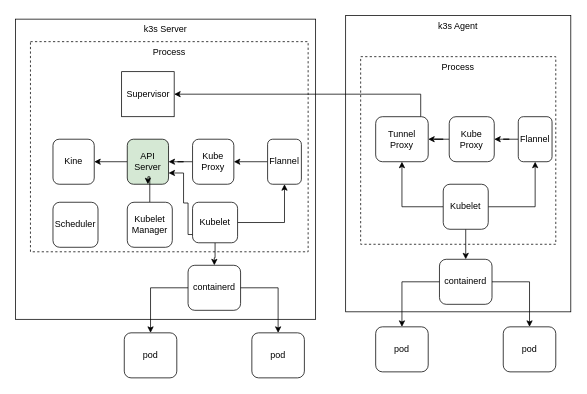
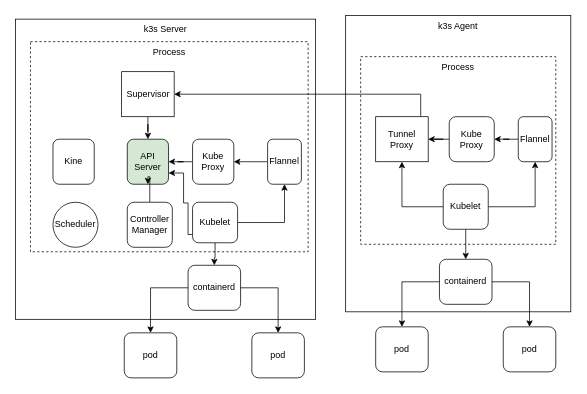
  <mxCell id="0" />
  <mxCell id="1" parent="0" />
  <mxCell id="2" value="k3s Server" style="rounded=0;whiteSpace=wrap;html=1;verticalAlign=top;" vertex="1" parent="1"><mxGeometry x="20" y="25" width="400" height="400" as="geometry" /></mxCell>
  <mxCell id="3" value="Process" style="rounded=0;whiteSpace=wrap;html=1;verticalAlign=top;dashed=1;" vertex="1" parent="1"><mxGeometry x="40" y="55" width="370" height="280" as="geometry" /></mxCell>
+ <mxCell id="4" style="edgeStyle=orthogonalEdgeStyle;rounded=0;orthogonalLoop=1;jettySize=auto;html=1;entryX=0.5;entryY=0;entryDx=0;entryDy=0;" edge="1" parent="1" source="5" target="21"><mxGeometry relative="1" as="geometry" /></mxCell>
  <mxCell id="5" value="Supervisor" style="rounded=0;whiteSpace=wrap;html=1;" vertex="1" parent="1"><mxGeometry x="161.5" y="95" width="70" height="60" as="geometry" /></mxCell>
  <mxCell id="6" value="k3s Agent" style="rounded=0;whiteSpace=wrap;html=1;verticalAlign=top;" vertex="1" parent="1"><mxGeometry x="460" y="20" width="300" height="395" as="geometry" /></mxCell>
  <mxCell id="7" value="Process" style="rounded=0;whiteSpace=wrap;html=1;verticalAlign=top;dashed=1;" vertex="1" parent="1"><mxGeometry x="480" y="75" width="260" height="250" as="geometry" /></mxCell>
  <mxCell id="8" style="edgeStyle=orthogonalEdgeStyle;rounded=0;orthogonalLoop=1;jettySize=auto;html=1;" edge="1" parent="1" source="9" target="5"><mxGeometry relative="1" as="geometry"><Array as="points"><mxPoint x="560" y="125" /></Array></mxGeometry></mxCell>
- <mxCell id="9" value="Tunnel Proxy" style="rounded=1;whiteSpace=wrap;html=1;" vertex="1" parent="1"><mxGeometry x="500" y="155" width="70" height="60" as="geometry" /></mxCell>
+ <mxCell id="9" value="Tunnel Proxy" style="whiteSpace=wrap;html=1;rounded=0;" vertex="1" parent="1"><mxGeometry x="500" y="155" width="70" height="60" as="geometry" /></mxCell>
  <mxCell id="10" style="edgeStyle=orthogonalEdgeStyle;rounded=0;orthogonalLoop=1;jettySize=auto;html=1;entryX=1;entryY=0.5;entryDx=0;entryDy=0;" edge="1" parent="1" source="11" target="9"><mxGeometry relative="1" as="geometry" /></mxCell>
  <mxCell id="11" value="Kube Proxy" style="rounded=1;whiteSpace=wrap;html=1;" vertex="1" parent="1"><mxGeometry x="598" y="155" width="60" height="60" as="geometry" /></mxCell>
  <mxCell id="12" style="edgeStyle=orthogonalEdgeStyle;rounded=0;orthogonalLoop=1;jettySize=auto;html=1;entryX=1;entryY=0.5;entryDx=0;entryDy=0;" edge="1" parent="1" source="13" target="11"><mxGeometry relative="1" as="geometry" /></mxCell>
  <mxCell id="13" value="Flannel" style="rounded=1;whiteSpace=wrap;html=1;" vertex="1" parent="1"><mxGeometry x="690" y="155" width="45" height="60" as="geometry" /></mxCell>
  <mxCell id="14" style="edgeStyle=orthogonalEdgeStyle;rounded=0;orthogonalLoop=1;jettySize=auto;html=1;exitX=0;exitY=0.5;exitDx=0;exitDy=0;entryX=0.5;entryY=1;entryDx=0;entryDy=0;" edge="1" parent="1" source="17" target="9"><mxGeometry relative="1" as="geometry" /></mxCell>
  <mxCell id="15" style="edgeStyle=orthogonalEdgeStyle;rounded=0;orthogonalLoop=1;jettySize=auto;html=1;entryX=0.5;entryY=1;entryDx=0;entryDy=0;" edge="1" parent="1" source="17" target="13"><mxGeometry relative="1" as="geometry" /></mxCell>
  <mxCell id="16" style="edgeStyle=orthogonalEdgeStyle;rounded=0;orthogonalLoop=1;jettySize=auto;html=1;entryX=0.5;entryY=0;entryDx=0;entryDy=0;" edge="1" parent="1" source="17" target="36"><mxGeometry relative="1" as="geometry" /></mxCell>
  <mxCell id="17" value="Kubelet" style="rounded=1;whiteSpace=wrap;html=1;" vertex="1" parent="1"><mxGeometry x="590" y="245" width="60" height="60" as="geometry" /></mxCell>
  <mxCell id="18" style="edgeStyle=orthogonalEdgeStyle;rounded=0;orthogonalLoop=1;jettySize=auto;html=1;entryX=1;entryY=0.5;entryDx=0;entryDy=0;" edge="1" parent="1" source="19" target="24"><mxGeometry relative="1" as="geometry" /></mxCell>
  <mxCell id="19" value="Flannel" style="rounded=1;whiteSpace=wrap;html=1;" vertex="1" parent="1"><mxGeometry x="356" y="185" width="45" height="60" as="geometry" /></mxCell>
- <mxCell id="20" style="edgeStyle=orthogonalEdgeStyle;rounded=0;orthogonalLoop=1;jettySize=auto;html=1;entryX=1;entryY=0.5;entryDx=0;entryDy=0;" edge="1" parent="1" source="21" target="22"><mxGeometry relative="1" as="geometry" /></mxCell>
  <mxCell id="21" value="API Server" style="rounded=1;whiteSpace=wrap;html=1;fillColor=#d5e8d4;" vertex="1" parent="1"><mxGeometry x="169" y="185" width="55" height="60" as="geometry" /></mxCell>
  <mxCell id="22" value="Kine" style="rounded=1;whiteSpace=wrap;html=1;" vertex="1" parent="1"><mxGeometry x="70" y="185" width="55" height="60" as="geometry" /></mxCell>
  <mxCell id="23" style="edgeStyle=orthogonalEdgeStyle;rounded=0;orthogonalLoop=1;jettySize=auto;html=1;entryX=1;entryY=0.5;entryDx=0;entryDy=0;" edge="1" parent="1" source="24" target="21"><mxGeometry relative="1" as="geometry" /></mxCell>
  <mxCell id="24" value="Kube Proxy" style="rounded=1;whiteSpace=wrap;html=1;" vertex="1" parent="1"><mxGeometry x="256" y="185" width="55" height="60" as="geometry" /></mxCell>
  <mxCell id="25" style="edgeStyle=orthogonalEdgeStyle;rounded=0;orthogonalLoop=1;jettySize=auto;html=1;entryX=0.5;entryY=1;entryDx=0;entryDy=0;" edge="1" parent="1" source="28" target="19"><mxGeometry relative="1" as="geometry" /></mxCell>
  <mxCell id="26" style="edgeStyle=orthogonalEdgeStyle;rounded=0;orthogonalLoop=1;jettySize=auto;html=1;entryX=1;entryY=0.75;entryDx=0;entryDy=0;" edge="1" parent="1" source="28" target="21"><mxGeometry relative="1" as="geometry"><Array as="points"><mxPoint x="250" y="312" /><mxPoint x="250" y="270" /><mxPoint x="244" y="270" /><mxPoint x="244" y="230" /></Array></mxGeometry></mxCell>
  <mxCell id="27" style="edgeStyle=orthogonalEdgeStyle;rounded=0;orthogonalLoop=1;jettySize=auto;html=1;" edge="1" parent="1" source="28" target="30"><mxGeometry relative="1" as="geometry" /></mxCell>
  <mxCell id="28" value="Kubelet" style="rounded=1;whiteSpace=wrap;html=1;" vertex="1" parent="1"><mxGeometry x="256" y="269" width="60" height="54" as="geometry" /></mxCell>
  <mxCell id="29" value="" style="group" vertex="1" connectable="0" parent="1"><mxGeometry x="165" y="353" width="240" height="150" as="geometry" /></mxCell>
  <mxCell id="30" value="containerd" style="rounded=1;whiteSpace=wrap;html=1;" vertex="1" parent="29"><mxGeometry x="85" width="70" height="60" as="geometry" /></mxCell>
  <mxCell id="31" value="pod" style="rounded=1;whiteSpace=wrap;html=1;" vertex="1" parent="29"><mxGeometry x="170" y="90" width="70" height="60" as="geometry" /></mxCell>
  <mxCell id="32" style="edgeStyle=orthogonalEdgeStyle;rounded=0;orthogonalLoop=1;jettySize=auto;html=1;entryX=0.5;entryY=0;entryDx=0;entryDy=0;" edge="1" parent="29" source="30" target="31"><mxGeometry relative="1" as="geometry" /></mxCell>
  <mxCell id="33" value="pod" style="rounded=1;whiteSpace=wrap;html=1;" vertex="1" parent="29"><mxGeometry y="90" width="70" height="60" as="geometry" /></mxCell>
  <mxCell id="34" style="edgeStyle=orthogonalEdgeStyle;rounded=0;orthogonalLoop=1;jettySize=auto;html=1;exitX=0;exitY=0.5;exitDx=0;exitDy=0;" edge="1" parent="29" source="30" target="33"><mxGeometry relative="1" as="geometry" /></mxCell>
  <mxCell id="35" value="" style="group" vertex="1" connectable="0" parent="1"><mxGeometry x="500" y="345" width="240" height="150" as="geometry" /></mxCell>
  <mxCell id="36" value="containerd" style="rounded=1;whiteSpace=wrap;html=1;" vertex="1" parent="35"><mxGeometry x="85" width="70" height="60" as="geometry" /></mxCell>
  <mxCell id="37" value="pod" style="rounded=1;whiteSpace=wrap;html=1;" vertex="1" parent="35"><mxGeometry x="170" y="90" width="70" height="60" as="geometry" /></mxCell>
  <mxCell id="38" style="edgeStyle=orthogonalEdgeStyle;rounded=0;orthogonalLoop=1;jettySize=auto;html=1;entryX=0.5;entryY=0;entryDx=0;entryDy=0;" edge="1" parent="35" source="36" target="37"><mxGeometry relative="1" as="geometry" /></mxCell>
  <mxCell id="39" value="pod" style="rounded=1;whiteSpace=wrap;html=1;" vertex="1" parent="35"><mxGeometry y="90" width="70" height="60" as="geometry" /></mxCell>
  <mxCell id="40" style="edgeStyle=orthogonalEdgeStyle;rounded=0;orthogonalLoop=1;jettySize=auto;html=1;exitX=0;exitY=0.5;exitDx=0;exitDy=0;" edge="1" parent="35" source="36" target="39"><mxGeometry relative="1" as="geometry" /></mxCell>
  <mxCell id="41" style="edgeStyle=orthogonalEdgeStyle;rounded=0;orthogonalLoop=1;jettySize=auto;html=1;entryX=0.5;entryY=1;entryDx=0;entryDy=0;" edge="1" parent="1" source="42" target="21"><mxGeometry relative="1" as="geometry"><Array as="points"><mxPoint x="199" y="235" /><mxPoint x="197" y="235" /></Array></mxGeometry></mxCell>
- <mxCell id="42" value="Kubelet Manager" style="rounded=1;whiteSpace=wrap;html=1;" vertex="1" parent="1"><mxGeometry x="169" y="269" width="60" height="60" as="geometry" /></mxCell>
- <mxCell id="43" value="Scheduler" style="rounded=1;whiteSpace=wrap;html=1;" vertex="1" parent="1"><mxGeometry x="70" y="269" width="60" height="60" as="geometry" /></mxCell>
+ <mxCell id="42" value="Controller Manager" style="rounded=1;whiteSpace=wrap;html=1;" vertex="1" parent="1"><mxGeometry x="169" y="269" width="60" height="60" as="geometry" /></mxCell>
+ <mxCell id="43" value="Scheduler" style="ellipse;whiteSpace=wrap;html=1;" vertex="1" parent="1"><mxGeometry x="70" y="269" width="60" height="60" as="geometry" /></mxCell>
